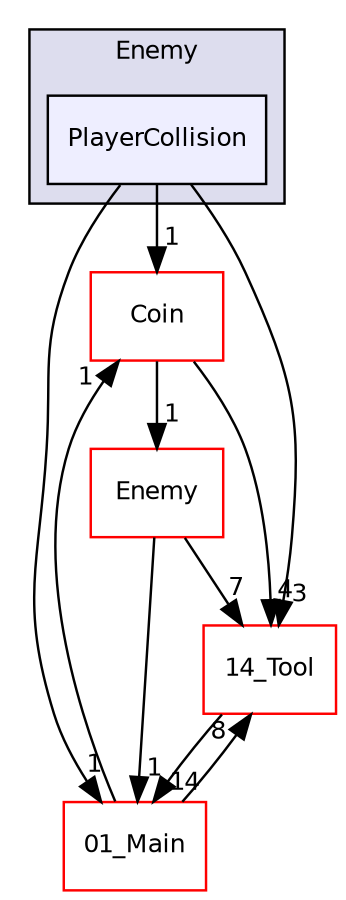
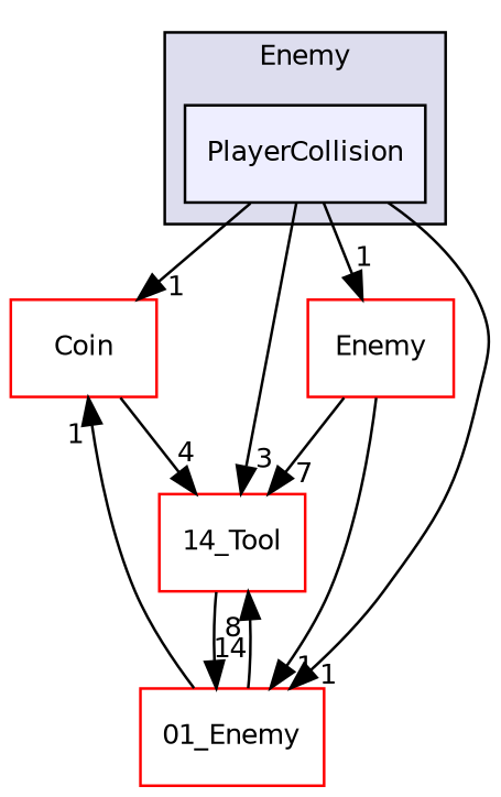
  digraph {
    compound=true
    node [fillcolor=white fontname=Helvetica fontsize=10 shape=box style=filled color=red]
    edge [headlabel=1 labeldistance=1.5 labelfontname=Helvetica labelfontsize=10]
    n1 [fillcolor="#eeeeff" label=PlayerCollision pencolor=black color=""]
    n2 [label=Coin]
-   n3 [label="01_Main"]
+   n3 [label="01_Enemy"]
    n4 [label="14_Tool"]
    n5 [label=Enemy]
    subgraph cluster_1 {
      bgcolor="#ddddee"
      fontname=Helvetica
      fontsize=10
      label=Enemy
      pencolor=black
      n1
    }
    n1 -> n2
    n1 -> n3
    n1 -> n4 [headlabel=3]
-   n2 -> n5
+   n1 -> n5
    n2 -> n4 [headlabel=4]
    n3 -> n2
    n3 -> n4 [headlabel=8]
    n4 -> n3 [headlabel=14]
    n5 -> n3
    n5 -> n4 [headlabel=7]
  }
